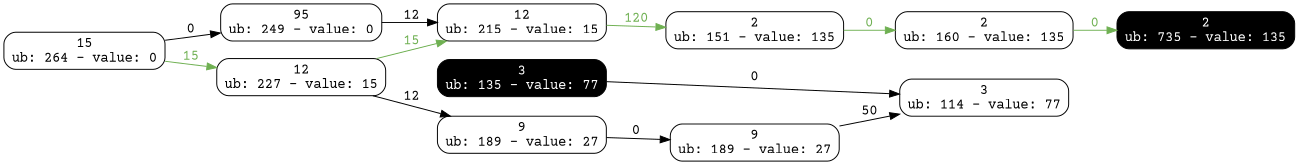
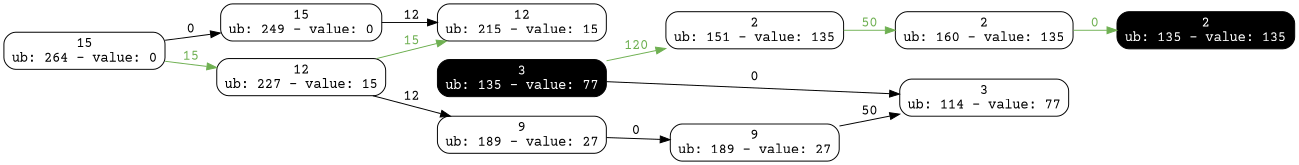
  digraph {
    fontname="Courier Prime"
    rankdir=LR
    node [fontname="Courier Prime" shape=rectangle style=rounded]
    edge [fontname="Courier Prime"]
    n1 [label="15\nub: 264 - value: 0"]
    n2 [label="12\nub: 227 - value: 15"]
-   n3 [label="95\nub: 249 - value: 0"]
+   n3 [label="15\nub: 249 - value: 0"]
    n4 [label="9\nub: 189 - value: 27"]
    n5 [label="12\nub: 215 - value: 15"]
    n6 [label="9\nub: 189 - value: 27"]
    n7 [label="2\nub: 151 - value: 135"]
    n8 [label="3\nub: 114 - value: 77"]
    n9 [label="2\nub: 160 - value: 135"]
-   n10 [color=black fontcolor=white label="2\nub: 735 - value: 135" style="filled, rounded"]
+   n10 [color=black fontcolor=white label="2\nub: 135 - value: 135" style="filled, rounded"]
    n11 [color=black fontcolor=white label="3\nub: 135 - value: 77" style="filled, rounded"]
    n1 -> n2 [color="#6fb052" fontcolor="#6fb052" label=15]
    n1 -> n3 [label=0]
    n2 -> n4 [label=12]
    n2 -> n5 [color="#6fb052" fontcolor="#6fb052" label=15]
    n3 -> n5 [label=12]
    n4 -> n6 [label=0]
-   n5 -> n7 [color="#6fb052" fontcolor="#6fb052" label=120]
+   n11 -> n7 [color="#6fb052" fontcolor="#6fb052" label=120]
    n6 -> n8 [label=50]
-   n7 -> n9 [color="#6fb052" fontcolor="#6fb052" label=0]
+   n7 -> n9 [color="#6fb052" fontcolor="#6fb052" label=50]
    n9 -> n10 [color="#6fb052" fontcolor="#6fb052" label=0]
    n11 -> n8 [label=0]
  }
